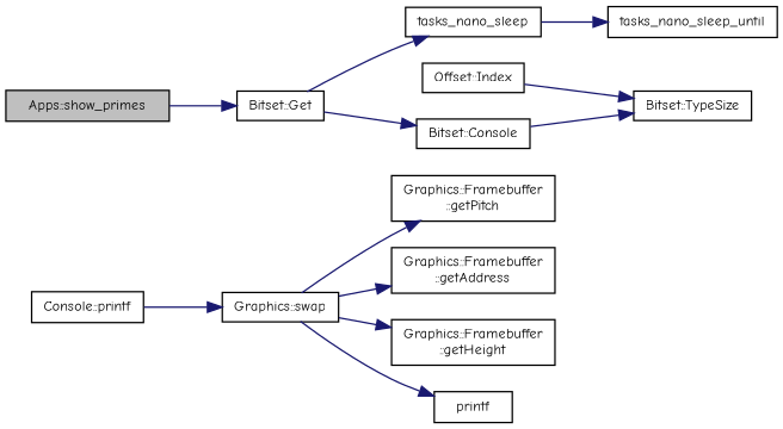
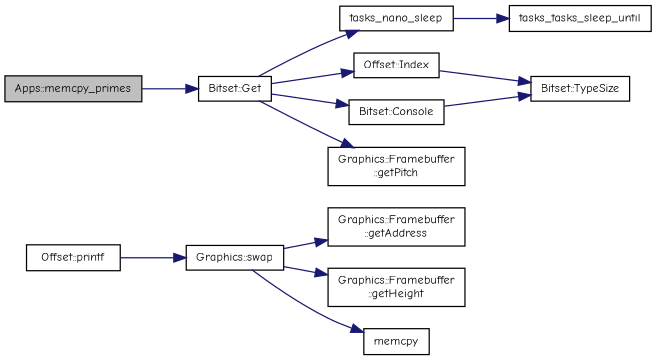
  digraph {
    fontname="Comic Neue"
    rankdir=LR
    node [color=black fillcolor=white fontname="Comic Neue" fontsize=10 shape=record style=filled]
    edge [color=midnightblue fontname="Comic Neue" fontsize=10 labelfontname=Helvetica labelfontsize=10 style=solid]
-   n1 [fillcolor=grey75 fontcolor=black height=0.2 label="Apps::show_primes" width=0.4]
+   n1 [fillcolor=grey75 fontcolor=black height=0.2 label="Apps::memcpy_primes" width=0.4]
    n2 [height=0.2 label="Bitset::Get" width=0.4]
    n3 [height=0.2 label=tasks_nano_sleep width=0.4]
    n4 [height=0.2 label="Offset::Index" width=0.4]
    n5 [height=0.2 label="Bitset::Console" width=0.4]
-   n6 [height=0.2 label="Console::printf" width=0.4]
+   n6 [height=0.2 label="Offset::printf" width=0.4]
    n7 [height=0.2 label="Graphics::swap" width=0.4]
-   n8 [height=0.2 label=tasks_nano_sleep_until width=0.4]
+   n8 [height=0.2 label=tasks_tasks_sleep_until width=0.4]
    n9 [height=0.2 label="Bitset::TypeSize" width=0.4]
    n10 [height=0.2 label="Graphics::Framebuffer\l::getAddress" width=0.4]
    n11 [height=0.2 label="Graphics::Framebuffer\l::getHeight" width=0.4]
    n12 [height=0.2 label="Graphics::Framebuffer\l::getPitch" width=0.4]
-   n13 [height=0.2 label=printf width=0.4]
+   n13 [height=0.2 label=memcpy width=0.4]
    n1 -> n2
    n2 -> n3
+   n2 -> n4
    n2 -> n5
    n3 -> n8
    n4 -> n9
    n5 -> n9
    n6 -> n7
    n7 -> n10
    n7 -> n11
-   n7 -> n12
+   n2 -> n12
    n7 -> n13
  }
